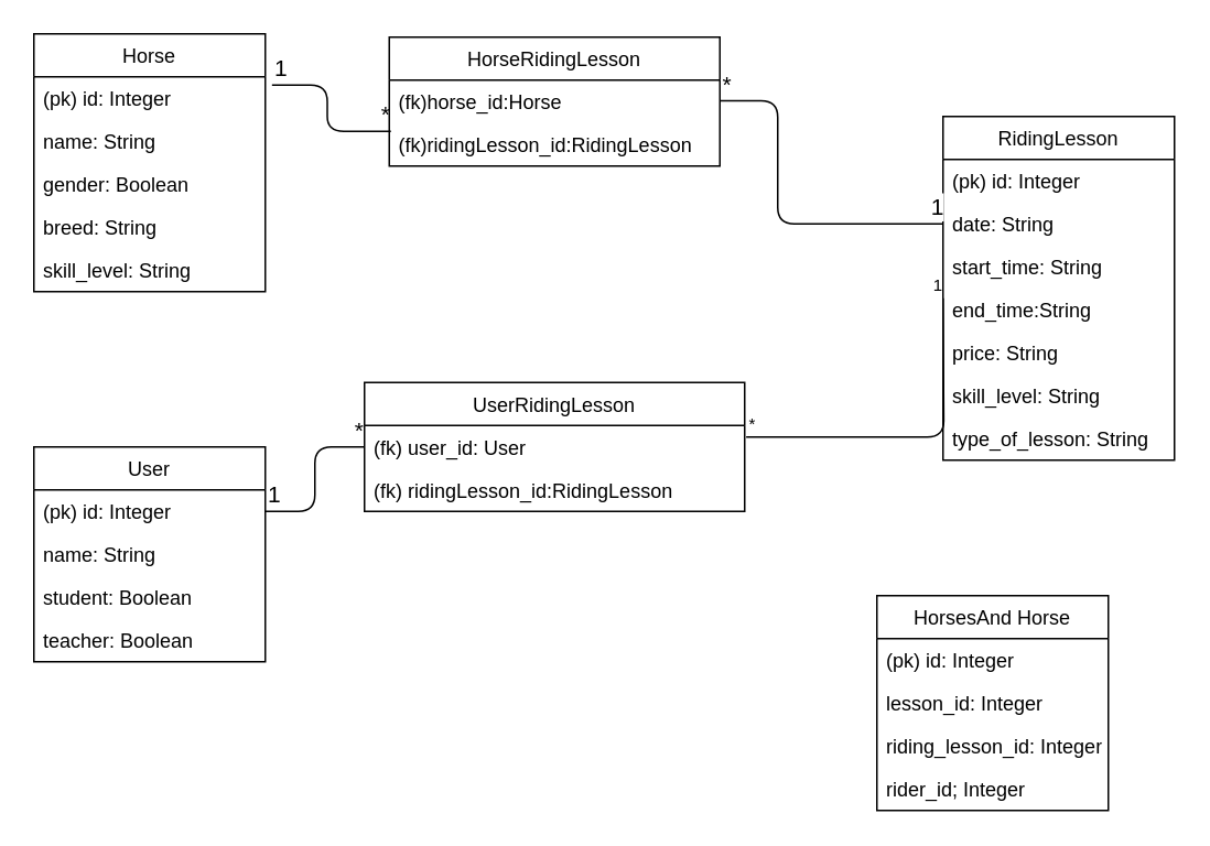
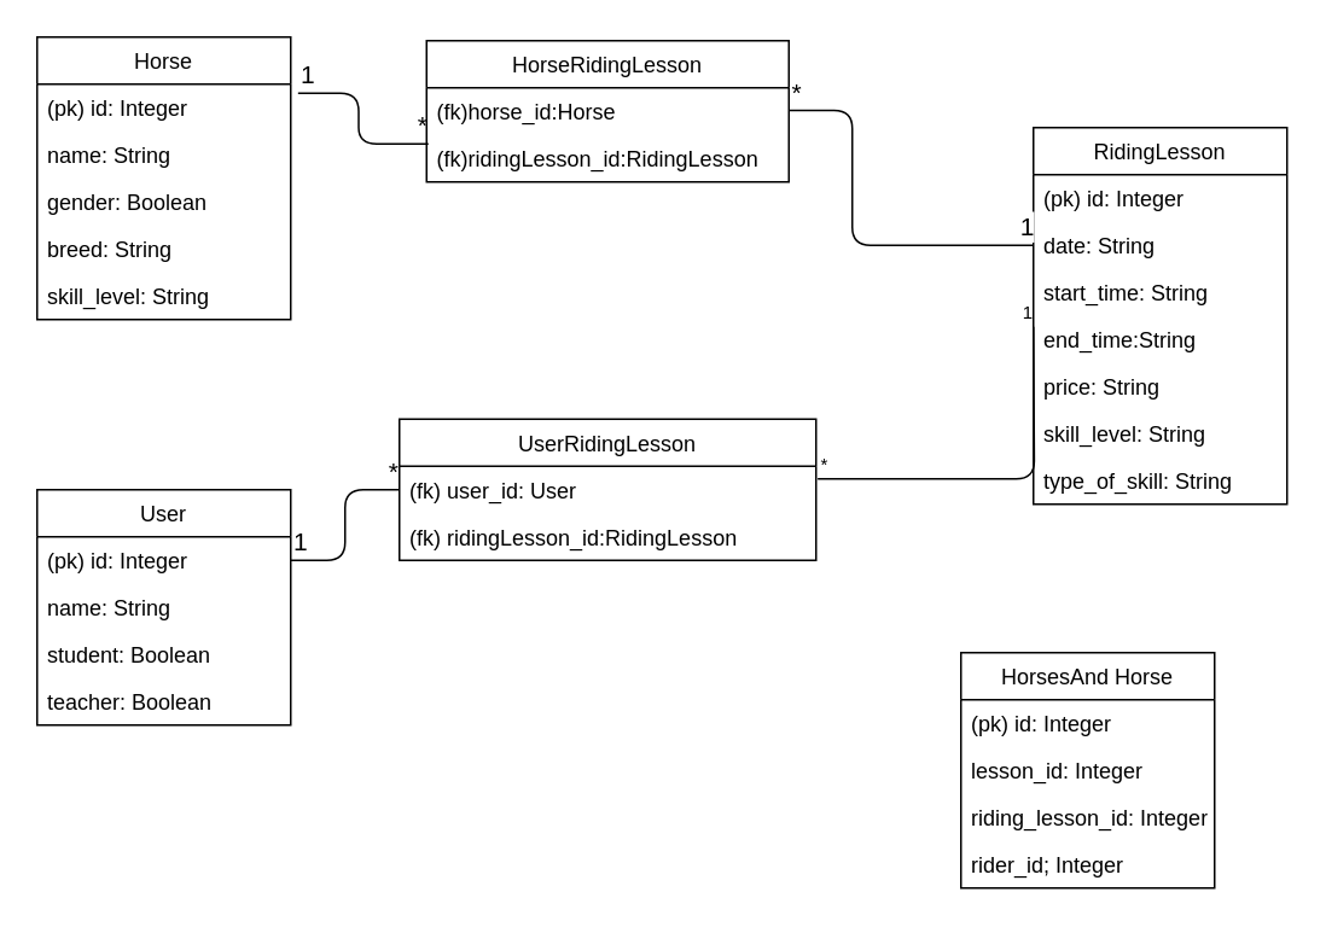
  <mxCell id="0" />
  <mxCell id="1" parent="0" />
  <mxCell id="2" value="Horse" style="swimlane;fontStyle=0;childLayout=stackLayout;horizontal=1;startSize=26;fillColor=none;horizontalStack=0;resizeParent=1;resizeParentMax=0;resizeLast=0;collapsible=1;marginBottom=0;" parent="1" vertex="1"><mxGeometry x="20" y="20" width="140" height="156" as="geometry" /></mxCell>
  <mxCell id="3" value="(pk) id: Integer" style="text;strokeColor=none;fillColor=none;align=left;verticalAlign=top;spacingLeft=4;spacingRight=4;overflow=hidden;rotatable=0;points=[[0,0.5],[1,0.5]];portConstraint=eastwest;" parent="2" vertex="1"><mxGeometry y="26" width="140" height="26" as="geometry" /></mxCell>
  <mxCell id="4" value="name: String" style="text;strokeColor=none;fillColor=none;align=left;verticalAlign=top;spacingLeft=4;spacingRight=4;overflow=hidden;rotatable=0;points=[[0,0.5],[1,0.5]];portConstraint=eastwest;" parent="2" vertex="1"><mxGeometry y="52" width="140" height="26" as="geometry" /></mxCell>
  <mxCell id="5" value="gender: Boolean" style="text;strokeColor=none;fillColor=none;align=left;verticalAlign=top;spacingLeft=4;spacingRight=4;overflow=hidden;rotatable=0;points=[[0,0.5],[1,0.5]];portConstraint=eastwest;" parent="2" vertex="1"><mxGeometry y="78" width="140" height="26" as="geometry" /></mxCell>
  <mxCell id="6" value="breed: String" style="text;strokeColor=none;fillColor=none;align=left;verticalAlign=top;spacingLeft=4;spacingRight=4;overflow=hidden;rotatable=0;points=[[0,0.5],[1,0.5]];portConstraint=eastwest;" parent="2" vertex="1"><mxGeometry y="104" width="140" height="26" as="geometry" /></mxCell>
  <mxCell id="7" value="skill_level: String" style="text;strokeColor=none;fillColor=none;align=left;verticalAlign=top;spacingLeft=4;spacingRight=4;overflow=hidden;rotatable=0;points=[[0,0.5],[1,0.5]];portConstraint=eastwest;" parent="2" vertex="1"><mxGeometry y="130" width="140" height="26" as="geometry" /></mxCell>
  <mxCell id="8" value="User" style="swimlane;fontStyle=0;childLayout=stackLayout;horizontal=1;startSize=26;fillColor=none;horizontalStack=0;resizeParent=1;resizeParentMax=0;resizeLast=0;collapsible=1;marginBottom=0;" parent="1" vertex="1"><mxGeometry x="20" y="270" width="140" height="130" as="geometry" /></mxCell>
  <mxCell id="9" value="(pk) id: Integer" style="text;strokeColor=none;fillColor=none;align=left;verticalAlign=top;spacingLeft=4;spacingRight=4;overflow=hidden;rotatable=0;points=[[0,0.5],[1,0.5]];portConstraint=eastwest;" parent="8" vertex="1"><mxGeometry y="26" width="140" height="26" as="geometry" /></mxCell>
  <mxCell id="10" value="name: String" style="text;strokeColor=none;fillColor=none;align=left;verticalAlign=top;spacingLeft=4;spacingRight=4;overflow=hidden;rotatable=0;points=[[0,0.5],[1,0.5]];portConstraint=eastwest;" parent="8" vertex="1"><mxGeometry y="52" width="140" height="26" as="geometry" /></mxCell>
  <mxCell id="11" value="student: Boolean" style="text;strokeColor=none;fillColor=none;align=left;verticalAlign=top;spacingLeft=4;spacingRight=4;overflow=hidden;rotatable=0;points=[[0,0.5],[1,0.5]];portConstraint=eastwest;" parent="8" vertex="1"><mxGeometry y="78" width="140" height="26" as="geometry" /></mxCell>
  <mxCell id="12" value="teacher: Boolean" style="text;strokeColor=none;fillColor=none;align=left;verticalAlign=top;spacingLeft=4;spacingRight=4;overflow=hidden;rotatable=0;points=[[0,0.5],[1,0.5]];portConstraint=eastwest;" parent="8" vertex="1"><mxGeometry y="104" width="140" height="26" as="geometry" /></mxCell>
  <mxCell id="13" value="RidingLesson" style="swimlane;fontStyle=0;childLayout=stackLayout;horizontal=1;startSize=26;fillColor=none;horizontalStack=0;resizeParent=1;resizeParentMax=0;resizeLast=0;collapsible=1;marginBottom=0;" parent="1" vertex="1"><mxGeometry x="570" y="70" width="140" height="208" as="geometry" /></mxCell>
  <mxCell id="14" value="(pk) id: Integer" style="text;strokeColor=none;fillColor=none;align=left;verticalAlign=top;spacingLeft=4;spacingRight=4;overflow=hidden;rotatable=0;points=[[0,0.5],[1,0.5]];portConstraint=eastwest;" parent="13" vertex="1"><mxGeometry y="26" width="140" height="26" as="geometry" /></mxCell>
  <mxCell id="15" value="date: String" style="text;strokeColor=none;fillColor=none;align=left;verticalAlign=top;spacingLeft=4;spacingRight=4;overflow=hidden;rotatable=0;points=[[0,0.5],[1,0.5]];portConstraint=eastwest;" parent="13" vertex="1"><mxGeometry y="52" width="140" height="26" as="geometry" /></mxCell>
  <mxCell id="16" value="start_time: String" style="text;strokeColor=none;fillColor=none;align=left;verticalAlign=top;spacingLeft=4;spacingRight=4;overflow=hidden;rotatable=0;points=[[0,0.5],[1,0.5]];portConstraint=eastwest;" parent="13" vertex="1"><mxGeometry y="78" width="140" height="26" as="geometry" /></mxCell>
  <mxCell id="17" value="end_time:String" style="text;strokeColor=none;fillColor=none;align=left;verticalAlign=top;spacingLeft=4;spacingRight=4;overflow=hidden;rotatable=0;points=[[0,0.5],[1,0.5]];portConstraint=eastwest;" parent="13" vertex="1"><mxGeometry y="104" width="140" height="26" as="geometry" /></mxCell>
  <mxCell id="18" value="price: String" style="text;strokeColor=none;fillColor=none;align=left;verticalAlign=top;spacingLeft=4;spacingRight=4;overflow=hidden;rotatable=0;points=[[0,0.5],[1,0.5]];portConstraint=eastwest;" parent="13" vertex="1"><mxGeometry y="130" width="140" height="26" as="geometry" /></mxCell>
  <mxCell id="19" value="skill_level: String" style="text;strokeColor=none;fillColor=none;align=left;verticalAlign=top;spacingLeft=4;spacingRight=4;overflow=hidden;rotatable=0;points=[[0,0.5],[1,0.5]];portConstraint=eastwest;" parent="13" vertex="1"><mxGeometry y="156" width="140" height="26" as="geometry" /></mxCell>
- <mxCell id="20" value="type_of_lesson: String" style="text;strokeColor=none;fillColor=none;align=left;verticalAlign=top;spacingLeft=4;spacingRight=4;overflow=hidden;rotatable=0;points=[[0,0.5],[1,0.5]];portConstraint=eastwest;" parent="13" vertex="1"><mxGeometry y="182" width="140" height="26" as="geometry" /></mxCell>
+ <mxCell id="20" value="type_of_skill: String" style="text;strokeColor=none;fillColor=none;align=left;verticalAlign=top;spacingLeft=4;spacingRight=4;overflow=hidden;rotatable=0;points=[[0,0.5],[1,0.5]];portConstraint=eastwest;" parent="13" vertex="1"><mxGeometry y="182" width="140" height="26" as="geometry" /></mxCell>
  <mxCell id="21" value="" style="endArrow=none;html=1;edgeStyle=orthogonalEdgeStyle;entryX=0;entryY=0.5;entryDx=0;entryDy=0;exitX=1;exitY=0.5;exitDx=0;exitDy=0;" parent="1" source="9" target="28" edge="1"><mxGeometry relative="1" as="geometry"><mxPoint x="20" y="370" as="sourcePoint" /><mxPoint x="180" y="370" as="targetPoint" /></mxGeometry></mxCell>
  <mxCell id="22" value="&lt;font style=&quot;font-size: 14px&quot;&gt;1&lt;/font&gt;" style="resizable=0;html=1;align=left;verticalAlign=bottom;labelBackgroundColor=#ffffff;fontSize=10;" parent="21" connectable="0" vertex="1"><mxGeometry x="-1" relative="1" as="geometry" /></mxCell>
  <mxCell id="23" value="&lt;font style=&quot;font-size: 14px&quot;&gt;*&lt;/font&gt;" style="resizable=0;html=1;align=right;verticalAlign=bottom;labelBackgroundColor=#ffffff;fontSize=10;" parent="21" connectable="0" vertex="1"><mxGeometry x="1" relative="1" as="geometry" /></mxCell>
  <mxCell id="24" value="" style="endArrow=none;html=1;edgeStyle=orthogonalEdgeStyle;exitX=1.029;exitY=0.192;exitDx=0;exitDy=0;exitPerimeter=0;entryX=0.005;entryY=0.192;entryDx=0;entryDy=0;entryPerimeter=0;" parent="1" source="3" target="32" edge="1"><mxGeometry relative="1" as="geometry"><mxPoint x="20" y="370" as="sourcePoint" /><mxPoint x="270" y="80" as="targetPoint" /></mxGeometry></mxCell>
  <mxCell id="25" value="&lt;font style=&quot;font-size: 14px&quot;&gt;1&lt;/font&gt;" style="resizable=0;html=1;align=left;verticalAlign=bottom;labelBackgroundColor=#ffffff;fontSize=10;" parent="24" connectable="0" vertex="1"><mxGeometry x="-1" relative="1" as="geometry" /></mxCell>
  <mxCell id="26" value="&lt;font style=&quot;font-size: 14px&quot;&gt;*&lt;/font&gt;" style="resizable=0;html=1;align=right;verticalAlign=bottom;labelBackgroundColor=#ffffff;fontSize=10;" parent="24" connectable="0" vertex="1"><mxGeometry x="1" relative="1" as="geometry" /></mxCell>
  <mxCell id="27" value="UserRidingLesson" style="swimlane;fontStyle=0;childLayout=stackLayout;horizontal=1;startSize=26;fillColor=none;horizontalStack=0;resizeParent=1;resizeParentMax=0;resizeLast=0;collapsible=1;marginBottom=0;" parent="1" vertex="1"><mxGeometry x="220" y="231" width="230" height="78" as="geometry" /></mxCell>
  <mxCell id="28" value="(fk) user_id: User" style="text;strokeColor=none;fillColor=none;align=left;verticalAlign=top;spacingLeft=4;spacingRight=4;overflow=hidden;rotatable=0;points=[[0,0.5],[1,0.5]];portConstraint=eastwest;" parent="27" vertex="1"><mxGeometry y="26" width="230" height="26" as="geometry" /></mxCell>
  <mxCell id="29" value="(fk) ridingLesson_id:RidingLesson" style="text;strokeColor=none;fillColor=none;align=left;verticalAlign=top;spacingLeft=4;spacingRight=4;overflow=hidden;rotatable=0;points=[[0,0.5],[1,0.5]];portConstraint=eastwest;" parent="27" vertex="1"><mxGeometry y="52" width="230" height="26" as="geometry" /></mxCell>
  <mxCell id="30" value="HorseRidingLesson" style="swimlane;fontStyle=0;childLayout=stackLayout;horizontal=1;startSize=26;fillColor=none;horizontalStack=0;resizeParent=1;resizeParentMax=0;resizeLast=0;collapsible=1;marginBottom=0;" parent="1" vertex="1"><mxGeometry x="235" y="22" width="200" height="78" as="geometry" /></mxCell>
  <mxCell id="31" value="(fk)horse_id:Horse" style="text;strokeColor=none;fillColor=none;align=left;verticalAlign=top;spacingLeft=4;spacingRight=4;overflow=hidden;rotatable=0;points=[[0,0.5],[1,0.5]];portConstraint=eastwest;" parent="30" vertex="1"><mxGeometry y="26" width="200" height="26" as="geometry" /></mxCell>
  <mxCell id="32" value="(fk)ridingLesson_id:RidingLesson" style="text;strokeColor=none;fillColor=none;align=left;verticalAlign=top;spacingLeft=4;spacingRight=4;overflow=hidden;rotatable=0;points=[[0,0.5],[1,0.5]];portConstraint=eastwest;" parent="30" vertex="1"><mxGeometry y="52" width="200" height="26" as="geometry" /></mxCell>
  <mxCell id="33" value="" style="endArrow=none;html=1;edgeStyle=orthogonalEdgeStyle;entryX=0;entryY=0.5;entryDx=0;entryDy=0;" parent="1" target="15" edge="1"><mxGeometry relative="1" as="geometry"><mxPoint x="435" y="60.5" as="sourcePoint" /><mxPoint x="595" y="60.5" as="targetPoint" /><Array as="points"><mxPoint x="470" y="61" /><mxPoint x="470" y="135" /></Array></mxGeometry></mxCell>
  <mxCell id="34" value="&lt;font style=&quot;font-size: 14px&quot;&gt;*&lt;/font&gt;" style="resizable=0;html=1;align=left;verticalAlign=bottom;labelBackgroundColor=#ffffff;fontSize=10;" parent="33" connectable="0" vertex="1"><mxGeometry x="-1" relative="1" as="geometry" /></mxCell>
  <mxCell id="35" value="&lt;font style=&quot;font-size: 14px&quot;&gt;1&lt;/font&gt;" style="resizable=0;html=1;align=right;verticalAlign=bottom;labelBackgroundColor=#ffffff;fontSize=10;" parent="33" connectable="0" vertex="1"><mxGeometry x="1" relative="1" as="geometry" /></mxCell>
  <mxCell id="36" value="" style="endArrow=none;html=1;edgeStyle=orthogonalEdgeStyle;entryX=0;entryY=0.231;entryDx=0;entryDy=0;entryPerimeter=0;exitX=1.004;exitY=0.269;exitDx=0;exitDy=0;exitPerimeter=0;" parent="1" source="28" edge="1"><mxGeometry relative="1" as="geometry"><mxPoint x="20" y="420" as="sourcePoint" /><mxPoint x="570" y="180" as="targetPoint" /></mxGeometry></mxCell>
  <mxCell id="37" value="*" style="resizable=0;html=1;align=left;verticalAlign=bottom;labelBackgroundColor=#ffffff;fontSize=10;" parent="36" connectable="0" vertex="1"><mxGeometry x="-1" relative="1" as="geometry" /></mxCell>
  <mxCell id="38" value="1" style="resizable=0;html=1;align=right;verticalAlign=bottom;labelBackgroundColor=#ffffff;fontSize=10;" parent="36" connectable="0" vertex="1"><mxGeometry x="1" relative="1" as="geometry" /></mxCell>
  <mxCell id="39" value="HorsesAnd Horse" style="swimlane;fontStyle=0;childLayout=stackLayout;horizontal=1;startSize=26;fillColor=none;horizontalStack=0;resizeParent=1;resizeParentMax=0;resizeLast=0;collapsible=1;marginBottom=0;" vertex="1" parent="1"><mxGeometry x="530" y="360" width="140" height="130" as="geometry" /></mxCell>
  <mxCell id="40" value="(pk) id: Integer" style="text;strokeColor=none;fillColor=none;align=left;verticalAlign=top;spacingLeft=4;spacingRight=4;overflow=hidden;rotatable=0;points=[[0,0.5],[1,0.5]];portConstraint=eastwest;" vertex="1" parent="39"><mxGeometry y="26" width="140" height="26" as="geometry" /></mxCell>
  <mxCell id="41" value="lesson_id: Integer" style="text;strokeColor=none;fillColor=none;align=left;verticalAlign=top;spacingLeft=4;spacingRight=4;overflow=hidden;rotatable=0;points=[[0,0.5],[1,0.5]];portConstraint=eastwest;" vertex="1" parent="39"><mxGeometry y="52" width="140" height="26" as="geometry" /></mxCell>
  <mxCell id="42" value="riding_lesson_id: Integer" style="text;strokeColor=none;fillColor=none;align=left;verticalAlign=top;spacingLeft=4;spacingRight=4;overflow=hidden;rotatable=0;points=[[0,0.5],[1,0.5]];portConstraint=eastwest;" vertex="1" parent="39"><mxGeometry y="78" width="140" height="26" as="geometry" /></mxCell>
  <mxCell id="43" value="rider_id; Integer" style="text;strokeColor=none;fillColor=none;align=left;verticalAlign=top;spacingLeft=4;spacingRight=4;overflow=hidden;rotatable=0;points=[[0,0.5],[1,0.5]];portConstraint=eastwest;" vertex="1" parent="39"><mxGeometry y="104" width="140" height="26" as="geometry" /></mxCell>
